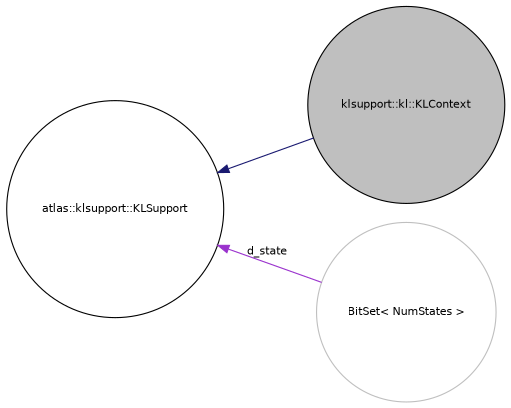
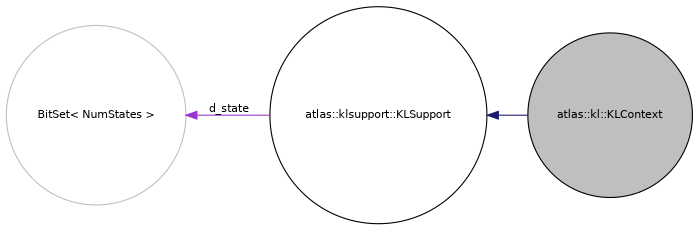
  digraph {
    rankdir=LR
    node [color=black fillcolor=white fontname=Helvetica fontsize=10 shape=circle style=filled]
    edge [dir=back fontname=Helvetica fontsize=10 labelfontname=Helvetica labelfontsize=10 style=solid]
-   n1 [fillcolor=grey75 fontcolor=black height=0.2 label="klsupport::kl::KLContext" width=0.4]
+   n1 [fillcolor=grey75 fontcolor=black height=0.2 label="atlas::kl::KLContext" width=0.4]
    n2 [height=0.2 label="atlas::klsupport::KLSupport" width=0.4]
    n3 [color=grey75 height=0.2 label="BitSet\< NumStates \>" width=0.4]
    n2 -> n1 [color=midnightblue]
-   n2 -> n3 [color=darkorchid3 label=" d_state"]
+   n3 -> n2 [color=darkorchid3 label=" d_state"]
  }
